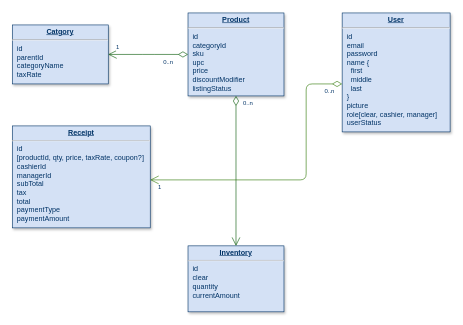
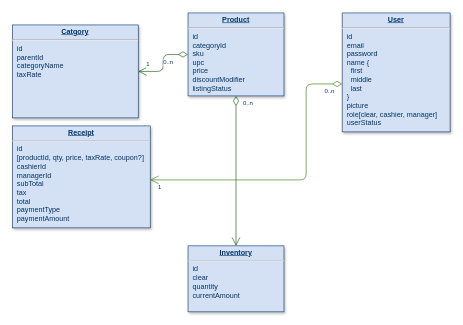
  <mxCell id="0" />
  <mxCell id="1" parent="0" />
  <mxCell id="2" value="&lt;p style=&quot;margin: 0px ; margin-top: 4px ; text-align: center ; text-decoration: underline&quot;&gt;&lt;strong&gt;Product&lt;/strong&gt;&lt;/p&gt;&lt;hr&gt;&lt;p style=&quot;margin: 0px ; margin-left: 8px&quot;&gt;id&lt;/p&gt;&lt;p style=&quot;margin: 0px ; margin-left: 8px&quot;&gt;categoryId&lt;/p&gt;&lt;p style=&quot;margin: 0px ; margin-left: 8px&quot;&gt;sku&lt;/p&gt;&lt;p style=&quot;margin: 0px ; margin-left: 8px&quot;&gt;upc&lt;/p&gt;&lt;p style=&quot;margin: 0px ; margin-left: 8px&quot;&gt;price&lt;/p&gt;&lt;p style=&quot;margin: 0px ; margin-left: 8px&quot;&gt;discountModifier&lt;/p&gt;&lt;p style=&quot;margin: 0px ; margin-left: 8px&quot;&gt;listingStatus&lt;/p&gt;" style="verticalAlign=top;align=left;overflow=fill;fontSize=12;fontFamily=Helvetica;html=1;strokeColor=#003366;shadow=1;fillColor=#D4E1F5;fontColor=#003366" parent="1" vertex="1"><mxGeometry x="313" y="20.64" width="160" height="138.36" as="geometry" /></mxCell>
  <mxCell id="3" value="&lt;p style=&quot;margin: 0px ; margin-top: 4px ; text-align: center ; text-decoration: underline&quot;&gt;&lt;strong&gt;Inventory&lt;/strong&gt;&lt;/p&gt;&lt;hr&gt;&lt;p style=&quot;margin: 0px ; margin-left: 8px&quot;&gt;id&lt;/p&gt;&lt;p style=&quot;margin: 0px ; margin-left: 8px&quot;&gt;clear&lt;/p&gt;&lt;p style=&quot;margin: 0px ; margin-left: 8px&quot;&gt;quantity&lt;/p&gt;&lt;p style=&quot;margin: 0px ; margin-left: 8px&quot;&gt;currentAmount&lt;/p&gt;" style="verticalAlign=top;align=left;overflow=fill;fontSize=12;fontFamily=Helvetica;html=1;strokeColor=#003366;shadow=1;fillColor=#D4E1F5;fontColor=#003366" parent="1" vertex="1"><mxGeometry x="313" y="409" width="160" height="110" as="geometry" /></mxCell>
  <mxCell id="4" value="&lt;p style=&quot;margin: 0px ; margin-top: 4px ; text-align: center ; text-decoration: underline&quot;&gt;&lt;strong&gt;Receipt&lt;/strong&gt;&lt;/p&gt;&lt;hr&gt;&lt;p style=&quot;margin: 0px ; margin-left: 8px&quot;&gt;id&lt;/p&gt;&lt;p style=&quot;margin: 0px ; margin-left: 8px&quot;&gt;[productId, qty, price, taxRate, coupon?]&lt;/p&gt;&lt;p style=&quot;margin: 0px ; margin-left: 8px&quot;&gt;cashierId&lt;/p&gt;&lt;p style=&quot;margin: 0px ; margin-left: 8px&quot;&gt;managerId&lt;/p&gt;&lt;p style=&quot;margin: 0px ; margin-left: 8px&quot;&gt;subTotal&lt;/p&gt;&lt;p style=&quot;margin: 0px ; margin-left: 8px&quot;&gt;tax&lt;/p&gt;&lt;p style=&quot;margin: 0px ; margin-left: 8px&quot;&gt;total&lt;/p&gt;&lt;p style=&quot;margin: 0px ; margin-left: 8px&quot;&gt;paymentType&lt;/p&gt;&lt;p style=&quot;margin: 0px ; margin-left: 8px&quot;&gt;paymentAmount&lt;/p&gt;" style="verticalAlign=top;align=left;overflow=fill;fontSize=12;fontFamily=Helvetica;html=1;strokeColor=#003366;shadow=1;fillColor=#D4E1F5;fontColor=#003366" parent="1" vertex="1"><mxGeometry x="20" y="209" width="230" height="170" as="geometry" /></mxCell>
- <mxCell id="5" value="&lt;p style=&quot;margin: 0px ; margin-top: 4px ; text-align: center ; text-decoration: underline&quot;&gt;&lt;strong&gt;Catgory&lt;/strong&gt;&lt;/p&gt;&lt;hr&gt;&lt;p style=&quot;margin: 0px ; margin-left: 8px&quot;&gt;id&lt;/p&gt;&lt;p style=&quot;margin: 0px ; margin-left: 8px&quot;&gt;parentId&lt;/p&gt;&lt;p style=&quot;margin: 0px ; margin-left: 8px&quot;&gt;categoryName&lt;/p&gt;&lt;p style=&quot;margin: 0px ; margin-left: 8px&quot;&gt;taxRate&lt;/p&gt;" style="verticalAlign=top;align=left;overflow=fill;fontSize=12;fontFamily=Helvetica;html=1;strokeColor=#003366;shadow=1;fillColor=#D4E1F5;fontColor=#003366" parent="1" vertex="1"><mxGeometry x="20" y="40.64" width="160" height="98.36" as="geometry" /></mxCell>
+ <mxCell id="5" value="&lt;p style=&quot;margin: 0px ; margin-top: 4px ; text-align: center ; text-decoration: underline&quot;&gt;&lt;strong&gt;Catgory&lt;/strong&gt;&lt;/p&gt;&lt;hr&gt;&lt;p style=&quot;margin: 0px ; margin-left: 8px&quot;&gt;id&lt;/p&gt;&lt;p style=&quot;margin: 0px ; margin-left: 8px&quot;&gt;parentId&lt;/p&gt;&lt;p style=&quot;margin: 0px ; margin-left: 8px&quot;&gt;categoryName&lt;/p&gt;&lt;p style=&quot;margin: 0px ; margin-left: 8px&quot;&gt;taxRate&lt;/p&gt;" style="verticalAlign=top;align=left;overflow=fill;fontSize=12;fontFamily=Helvetica;html=1;strokeColor=#003366;shadow=1;fillColor=#D4E1F5;fontColor=#003366" parent="1" vertex="1"><mxGeometry x="20" y="40.64" width="210" height="155" as="geometry" /></mxCell>
  <mxCell id="6" value="&lt;p style=&quot;margin: 0px ; margin-top: 4px ; text-align: center ; text-decoration: underline&quot;&gt;&lt;strong&gt;User&lt;/strong&gt;&lt;/p&gt;&lt;hr&gt;&lt;p style=&quot;margin: 0px ; margin-left: 8px&quot;&gt;id&lt;/p&gt;&lt;p style=&quot;margin: 0px ; margin-left: 8px&quot;&gt;email&lt;/p&gt;&lt;p style=&quot;margin: 0px ; margin-left: 8px&quot;&gt;password&lt;/p&gt;&lt;p style=&quot;margin: 0px ; margin-left: 8px&quot;&gt;name {&lt;/p&gt;&lt;p style=&quot;margin: 0px ; margin-left: 8px&quot;&gt;&amp;nbsp; first&lt;/p&gt;&lt;p style=&quot;margin: 0px ; margin-left: 8px&quot;&gt;&amp;nbsp; middle&lt;/p&gt;&lt;p style=&quot;margin: 0px ; margin-left: 8px&quot;&gt;&amp;nbsp; last&lt;/p&gt;&lt;p style=&quot;margin: 0px ; margin-left: 8px&quot;&gt;}&lt;/p&gt;&lt;p style=&quot;margin: 0px ; margin-left: 8px&quot;&gt;picture&lt;/p&gt;&lt;p style=&quot;margin: 0px ; margin-left: 8px&quot;&gt;role[clear, cashier, manager]&lt;/p&gt;&lt;p style=&quot;margin: 0px ; margin-left: 8px&quot;&gt;userStatus&lt;/p&gt;" style="verticalAlign=top;align=left;overflow=fill;fontSize=12;fontFamily=Helvetica;html=1;strokeColor=#003366;shadow=1;fillColor=#D4E1F5;fontColor=#003366" parent="1" vertex="1"><mxGeometry x="570" y="20.64" width="180" height="198.36" as="geometry" /></mxCell>
  <mxCell id="7" value="" style="endArrow=open;endSize=12;startArrow=diamondThin;startSize=14;startFill=0;edgeStyle=orthogonalEdgeStyle;fillColor=#008a00;strokeColor=#005700;" parent="1" source="2" target="3" edge="1"><mxGeometry y="160" as="geometry"><mxPoint y="159" as="sourcePoint" x="-20" /><mxPoint x="140" y="159" as="targetPoint" /></mxGeometry></mxCell>
  <mxCell id="8" value="0..n" style="resizable=0;align=left;verticalAlign=top;labelBackgroundColor=#ffffff;fontSize=10;strokeColor=#003366;shadow=1;fillColor=#D4E1F5;fontColor=#003366" parent="7" connectable="0" vertex="1"><mxGeometry x="-1" relative="1" as="geometry"><mxPoint x="10" as="offset" /></mxGeometry></mxCell>
  <mxCell id="9" value="" style="endArrow=open;endSize=12;startArrow=diamondThin;startSize=14;startFill=0;edgeStyle=orthogonalEdgeStyle;exitX=0;exitY=0.5;exitDx=0;exitDy=0;entryX=1;entryY=0.5;entryDx=0;entryDy=0;fillColor=#008a00;strokeColor=#005700;" parent="1" source="2" target="5" edge="1"><mxGeometry x="620" y="340" as="geometry"><mxPoint x="600" y="339" as="sourcePoint" /><mxPoint x="760" y="339" as="targetPoint" /></mxGeometry></mxCell>
  <mxCell id="10" value="0..n" style="resizable=0;align=left;verticalAlign=top;labelBackgroundColor=#ffffff;fontSize=10;strokeColor=#003366;shadow=1;fillColor=#D4E1F5;fontColor=#003366" parent="9" connectable="0" vertex="1"><mxGeometry x="-1" relative="1" as="geometry"><mxPoint x="-43" as="offset" /></mxGeometry></mxCell>
  <mxCell id="11" value="1" style="resizable=0;align=right;verticalAlign=top;labelBackgroundColor=#ffffff;fontSize=10;strokeColor=#003366;shadow=1;fillColor=#D4E1F5;fontColor=#003366" parent="9" connectable="0" vertex="1"><mxGeometry x="1" relative="1" as="geometry"><mxPoint x="20" y="-25.0" as="offset" /></mxGeometry></mxCell>
  <mxCell id="12" value="" style="endArrow=open;endSize=12;startArrow=diamondThin;startSize=14;startFill=0;edgeStyle=orthogonalEdgeStyle;fillColor=#60a917;strokeColor=#2D7600;" parent="1" source="6" target="4" edge="1"><mxGeometry x="369.36" y="360" as="geometry"><mxPoint x="550" y="139" as="sourcePoint" /><mxPoint x="260" y="294" as="targetPoint" /><Array as="points"><mxPoint x="510" y="139" /><mxPoint x="510" y="299" /></Array></mxGeometry></mxCell>
  <mxCell id="13" value="0..n" style="resizable=0;align=left;verticalAlign=top;labelBackgroundColor=#ffffff;fontSize=10;strokeColor=#003366;shadow=1;fillColor=#D4E1F5;fontColor=#003366" parent="12" connectable="0" vertex="1"><mxGeometry x="-1" relative="1" as="geometry"><mxPoint x="-31.08" as="offset" /></mxGeometry></mxCell>
  <mxCell id="14" value="1" style="resizable=0;align=right;verticalAlign=top;labelBackgroundColor=#ffffff;fontSize=10;strokeColor=#003366;shadow=1;fillColor=#D4E1F5;fontColor=#003366" parent="12" connectable="0" vertex="1"><mxGeometry x="1" relative="1" as="geometry"><mxPoint x="20.0" y="1.895e-13" as="offset" /></mxGeometry></mxCell>
